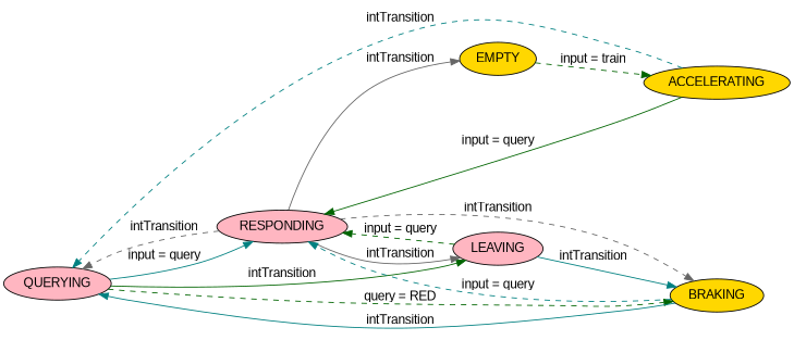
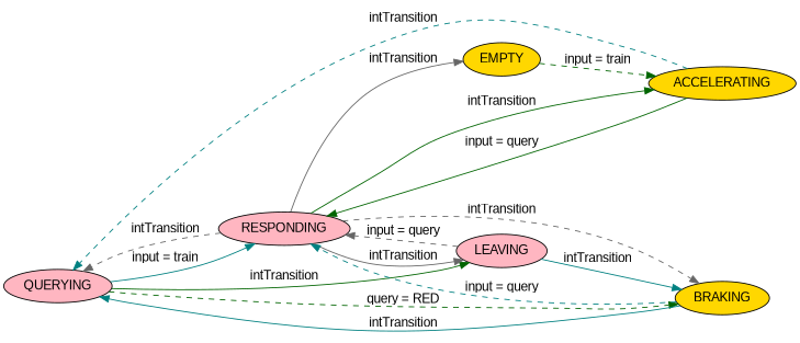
  digraph {
    fontname="Liberation Sans"
    rankdir=LR
    node [fillcolor=lightpink fontname="Liberation Sans" style=filled]
    edge [color=darkgreen fontname="Liberation Sans" style=solid]
    QUERYING
    ACCELERATING [fillcolor=gold]
    RESPONDING
    LEAVING
    BRAKING [fillcolor=gold]
    EMPTY [fillcolor=gold]
-   QUERYING -> RESPONDING [color=teal label="input = query"]
+   QUERYING -> RESPONDING [color=teal label="input = train"]
    QUERYING -> LEAVING [label=intTransition]
    QUERYING -> BRAKING [label="query = RED" style=dashed]
    ACCELERATING -> QUERYING [color=teal label=intTransition style=dashed]
    ACCELERATING -> RESPONDING [label="input = query"]
    RESPONDING -> QUERYING [color=gray40 label=intTransition style=dashed]
+   RESPONDING -> ACCELERATING [label=intTransition]
    RESPONDING -> LEAVING [color=gray40 label=intTransition]
    RESPONDING -> BRAKING [color=gray40 label=intTransition style=dashed]
    RESPONDING -> EMPTY [color=gray40 label=intTransition]
-   LEAVING -> RESPONDING [label="input = query" style=dashed]
+   LEAVING -> RESPONDING [color=gray40 label="input = query" style=dashed]
    LEAVING -> BRAKING [color=teal label=intTransition]
    BRAKING -> QUERYING [color=teal label=intTransition]
    BRAKING -> RESPONDING [color=teal label="input = query" style=dashed]
    EMPTY -> ACCELERATING [label="input = train" style=dashed]
  }
